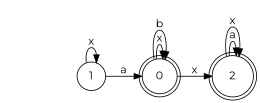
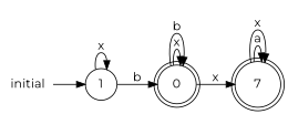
  digraph {
    fontname=Montserrat
    rankdir=LR
    node [fontname=Montserrat shape=doublecircle]
    edge [fontname=Montserrat]
    0
-   2
+   2 [label=7]
    1 [shape=circle]
+   initial [shape=plaintext]
    0 -> 0 [label=x]
    0 -> 0 [label=b]
    0 -> 2 [label=x]
    2 -> 2 [label=a]
    2 -> 2 [label=x]
-   1 -> 0 [label=a]
+   1 -> 0 [label=b]
    1 -> 1 [label=x]
+   initial -> 1
  }
